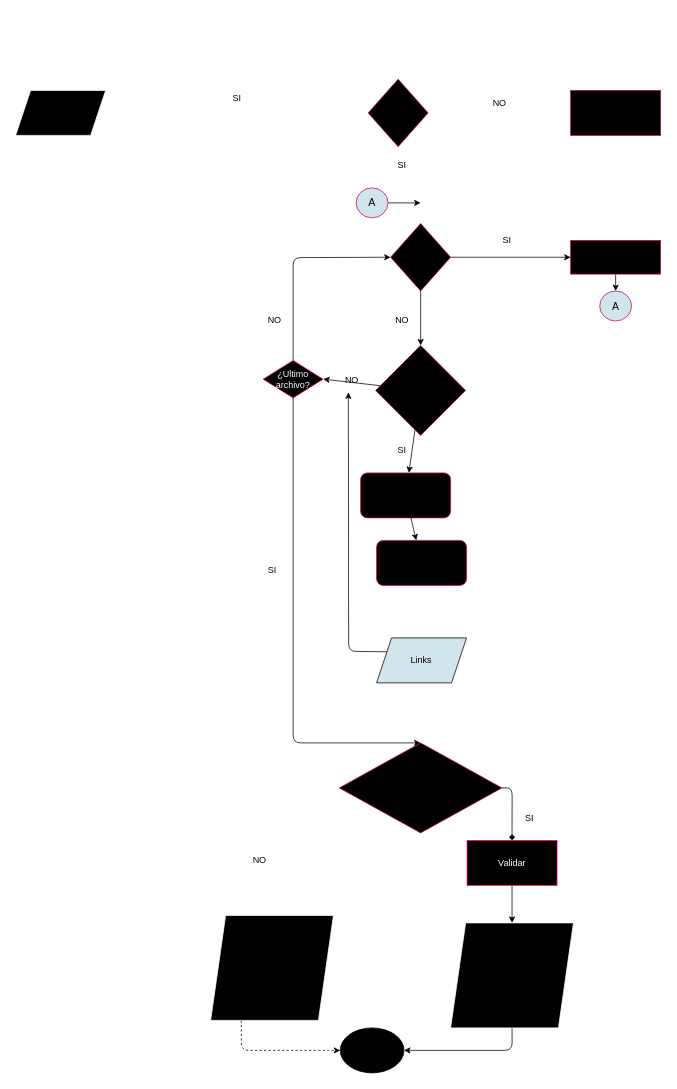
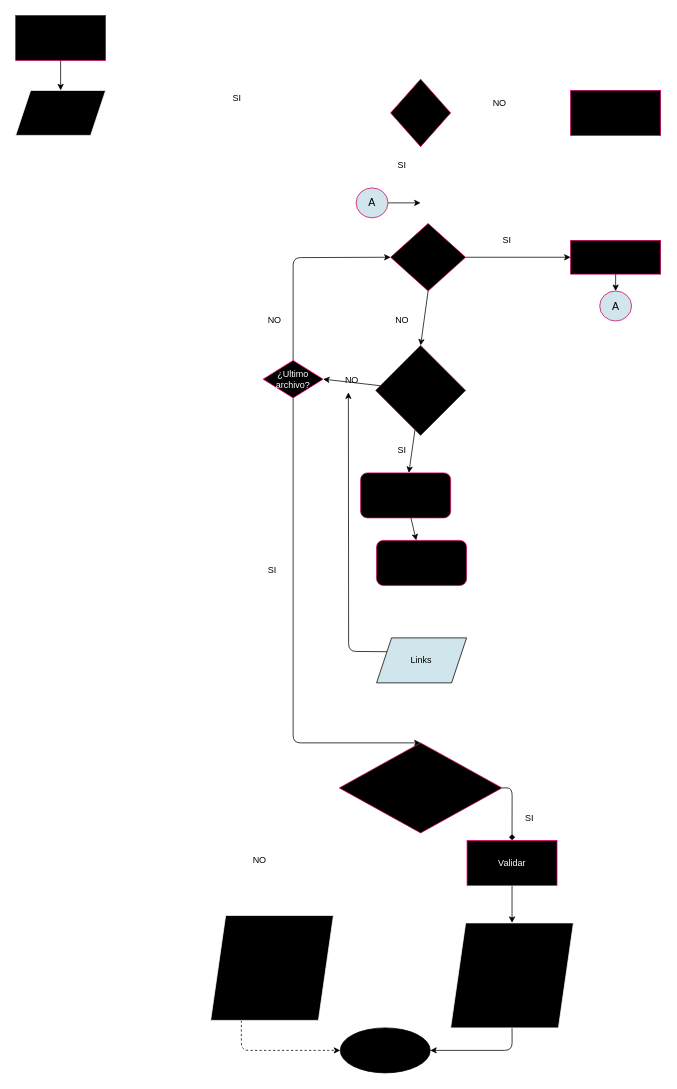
  <mxCell id="0" />
  <mxCell id="1" parent="0" />
  <mxCell id="2" style="edgeStyle=orthogonalEdgeStyle;html=1;exitX=1;exitY=0.5;exitDx=0;exitDy=0;entryX=0;entryY=0.5;entryDx=0;entryDy=0;fontSize=18;strokeColor=#FFFFFF;fillColor=#FFFFFF;" parent="1" source="4" target="6" edge="1"><mxGeometry relative="1" as="geometry" /></mxCell>
  <mxCell id="3" style="edgeStyle=orthogonalEdgeStyle;html=1;exitX=0.5;exitY=1;exitDx=0;exitDy=0;entryX=0.5;entryY=0;entryDx=0;entryDy=0;fontSize=18;strokeColor=#FFFFFF;fillColor=#FFFFFF;" parent="1" source="4" target="21" edge="1"><mxGeometry relative="1" as="geometry"><mxPoint x="530" y="330" as="targetPoint" /></mxGeometry></mxCell>
- <mxCell id="4" value="&lt;font style=&quot;font-size: 14px&quot;&gt;Ruta absoluta&lt;/font&gt;" style="rhombus;whiteSpace=wrap;html=1;fontSize=14;strokeColor=#CC0066;fillColor=#000000;" parent="1" vertex="1"><mxGeometry x="490" y="105" width="80" height="90" as="geometry" /></mxCell>
+ <mxCell id="4" value="&lt;font style=&quot;font-size: 14px&quot;&gt;Ruta absoluta&lt;/font&gt;" style="rhombus;whiteSpace=wrap;html=1;fontSize=14;strokeColor=#CC0066;fillColor=#000000;" parent="1" vertex="1"><mxGeometry x="520" y="105" width="80" height="90" as="geometry" /></mxCell>
  <mxCell id="5" style="edgeStyle=orthogonalEdgeStyle;html=1;exitX=0.5;exitY=0;exitDx=0;exitDy=0;fontSize=14;strokeColor=#FFFFFF;fillColor=#FFFFFF;entryX=0.5;entryY=0;entryDx=0;entryDy=0;" parent="1" source="6" target="4" edge="1"><mxGeometry relative="1" as="geometry"><mxPoint x="380" y="110" as="targetPoint" /><Array as="points"><mxPoint x="820" y="80" /><mxPoint x="560" y="80" /></Array></mxGeometry></mxCell>
  <mxCell id="6" value="&lt;span style=&quot;font-size: 12px&quot;&gt;Convertir a ruta&lt;/span&gt;&lt;br style=&quot;font-size: 12px&quot;&gt;&lt;span style=&quot;font-size: 12px&quot;&gt;&amp;nbsp;absoluta&lt;/span&gt;" style="whiteSpace=wrap;html=1;fontSize=14;strokeColor=#CC0066;fillColor=#000000;" parent="1" vertex="1"><mxGeometry x="760" y="120" width="120" height="60" as="geometry" /></mxCell>
  <mxCell id="7" style="edgeStyle=none;html=1;exitX=0.5;exitY=1;exitDx=0;exitDy=0;entryX=1;entryY=0.5;entryDx=0;entryDy=0;fontColor=#000000;" edge="1" parent="1" source="8" target="16"><mxGeometry relative="1" as="geometry"><Array as="points"><mxPoint x="682" y="1400" /></Array></mxGeometry></mxCell>
  <mxCell id="8" value="&lt;font style=&quot;font-size: 18px&quot;&gt;&lt;span&gt;&lt;i&gt;href,&lt;br&gt;text,&lt;br&gt;file&lt;br&gt;status,&lt;br&gt;&amp;nbsp;OK&lt;/i&gt;&lt;/span&gt;&lt;/font&gt;" style="shape=parallelogram;perimeter=parallelogramPerimeter;whiteSpace=wrap;html=1;fixedSize=1;fontSize=14;strokeColor=#FFFFFF;fillColor=#000000;fontStyle=1" parent="1" vertex="1"><mxGeometry x="600" y="1230" width="163.75" height="140" as="geometry" /></mxCell>
  <mxCell id="9" value="&lt;font style=&quot;font-size: 12px&quot;&gt;NO&lt;/font&gt;" style="text;html=1;align=center;verticalAlign=middle;resizable=0;points=[];autosize=1;strokeColor=none;fillColor=none;fontSize=18;" parent="1" vertex="1"><mxGeometry x="650" y="120" width="30" height="30" as="geometry" /></mxCell>
  <mxCell id="10" value="SI" style="text;html=1;align=center;verticalAlign=middle;resizable=0;points=[];autosize=1;strokeColor=none;fillColor=none;fontSize=12;" parent="1" vertex="1"><mxGeometry x="520" y="210" width="30" height="20" as="geometry" /></mxCell>
  <mxCell id="11" style="edgeStyle=orthogonalEdgeStyle;html=1;exitX=0.5;exitY=1;exitDx=0;exitDy=0;fontSize=14;strokeColor=#FFFFFF;fillColor=#FFFFFF;entryX=0;entryY=1;entryDx=0;entryDy=0;" parent="1" source="12" target="16" edge="1"><mxGeometry relative="1" as="geometry"><mxPoint x="340" y="1470" as="targetPoint" /><Array as="points"><mxPoint x="80" y="1421" /></Array></mxGeometry></mxCell>
  <mxCell id="12" value="Existe" style="shape=parallelogram;perimeter=parallelogramPerimeter;whiteSpace=wrap;html=1;fixedSize=1;fontSize=14;strokeColor=#FFFFFF;fillColor=#000000;" parent="1" vertex="1"><mxGeometry x="20" y="120" width="120" height="60" as="geometry" /></mxCell>
  <mxCell id="13" value="SI" style="text;html=1;align=center;verticalAlign=middle;resizable=0;points=[];autosize=1;strokeColor=none;fillColor=none;fontSize=12;" parent="1" vertex="1"><mxGeometry x="300" y="120" width="30" height="20" as="geometry" /></mxCell>
- <mxCell id="16" value="&lt;b&gt;&lt;font style=&quot;font-size: 24px&quot;&gt;Fin&lt;/font&gt;&lt;/b&gt;" style="ellipse;whiteSpace=wrap;html=1;fontSize=14;strokeColor=#000000;fillColor=#000000;" parent="1" vertex="1"><mxGeometry x="452.81" y="1370" width="85" height="60" as="geometry" /></mxCell>
+ <mxCell id="14" style="edgeStyle=none;html=1;exitX=0.5;exitY=1;exitDx=0;exitDy=0;entryX=0.5;entryY=0;entryDx=0;entryDy=0;fontColor=#FFFFFF;" edge="1" parent="1" source="15" target="12"><mxGeometry relative="1" as="geometry" /></mxCell>
+ <mxCell id="15" value="&lt;font style=&quot;font-size: 14px&quot;&gt;Ingreso de ruta&lt;/font&gt;" style="whiteSpace=wrap;html=1;fontSize=24;strokeColor=#CC0066;fillColor=#000000;" parent="1" vertex="1"><mxGeometry x="20" y="20" width="120" height="60" as="geometry" /></mxCell>
+ <mxCell id="16" value="&lt;b&gt;&lt;font style=&quot;font-size: 24px&quot;&gt;Fin&lt;/font&gt;&lt;/b&gt;" style="ellipse;whiteSpace=wrap;html=1;fontSize=14;strokeColor=#000000;fillColor=#000000;" parent="1" vertex="1"><mxGeometry x="452.81" y="1370" width="120" height="60" as="geometry" /></mxCell>
  <mxCell id="17" value="" style="edgeStyle=none;html=1;fontColor=#FFFFFF;" edge="1" parent="1" source="19" target="35"><mxGeometry relative="1" as="geometry" /></mxCell>
  <mxCell id="18" value="" style="edgeStyle=none;html=1;fontColor=#000000;entryX=1;entryY=0.5;entryDx=0;entryDy=0;" edge="1" parent="1" source="19" target="48"><mxGeometry relative="1" as="geometry"><mxPoint x="420" y="520" as="targetPoint" /></mxGeometry></mxCell>
  <mxCell id="19" value="&lt;span&gt;Ruta md&lt;/span&gt;" style="rhombus;whiteSpace=wrap;html=1;fontSize=14;strokeColor=#CC0066;fillColor=#000000;" parent="1" vertex="1"><mxGeometry x="500" y="460" width="120" height="120" as="geometry" /></mxCell>
  <mxCell id="20" value="" style="edgeStyle=none;html=1;fontColor=#FFFFFF;" edge="1" parent="1" source="21"><mxGeometry relative="1" as="geometry"><mxPoint x="760" y="342.5" as="targetPoint" /></mxGeometry></mxCell>
- <mxCell id="21" value="&lt;span style=&quot;font-size: 12px&quot;&gt;Directorio&lt;/span&gt;" style="rhombus;whiteSpace=wrap;html=1;fontSize=14;strokeColor=#CC0066;fillColor=#000000;" parent="1" vertex="1"><mxGeometry x="520" y="297.5" width="80" height="90" as="geometry" /></mxCell>
+ <mxCell id="21" value="&lt;span style=&quot;font-size: 12px&quot;&gt;Directorio&lt;/span&gt;" style="rhombus;whiteSpace=wrap;html=1;fontSize=14;strokeColor=#CC0066;fillColor=#000000;" parent="1" vertex="1"><mxGeometry x="520" y="297.5" width="100" height="90" as="geometry" /></mxCell>
  <mxCell id="22" style="edgeStyle=orthogonalEdgeStyle;html=1;exitX=0;exitY=0.5;exitDx=0;exitDy=0;entryX=0.5;entryY=0;entryDx=0;entryDy=0;fontSize=14;strokeColor=#FFFFFF;fillColor=#FFFFFF;endArrow=diamond;" parent="1" source="24" target="27" edge="1"><mxGeometry relative="1" as="geometry" /></mxCell>
  <mxCell id="23" style="edgeStyle=none;html=1;entryX=0.5;entryY=0;entryDx=0;entryDy=0;fontColor=#000000;exitX=1;exitY=0.5;exitDx=0;exitDy=0;endArrow=diamond;" edge="1" parent="1" source="24" target="42"><mxGeometry relative="1" as="geometry"><mxPoint x="680" y="940" as="sourcePoint" /><Array as="points"><mxPoint x="682" y="1050" /></Array></mxGeometry></mxCell>
  <mxCell id="24" value="¿validate?" style="rhombus;whiteSpace=wrap;html=1;fontSize=14;fillColor=#000000;strokeColor=#CC0066;" parent="1" vertex="1"><mxGeometry x="451.56" y="990" width="216.87" height="120" as="geometry" /></mxCell>
  <mxCell id="25" value="SI" style="text;html=1;align=center;verticalAlign=middle;resizable=0;points=[];autosize=1;strokeColor=none;fillColor=none;fontSize=12;" parent="1" vertex="1"><mxGeometry x="690" y="1080" width="30" height="20" as="geometry" /></mxCell>
  <mxCell id="26" style="edgeStyle=none;html=1;exitX=0.25;exitY=1;exitDx=0;exitDy=0;entryX=0;entryY=0.5;entryDx=0;entryDy=0;fontColor=#000000;dashed=1;" edge="1" parent="1" source="27" target="16"><mxGeometry relative="1" as="geometry"><Array as="points"><mxPoint x="321" y="1400" /><mxPoint x="430" y="1400" /></Array></mxGeometry></mxCell>
  <mxCell id="27" value="&lt;font style=&quot;font-size: 18px&quot;&gt;&lt;b&gt;&lt;i&gt;href,&lt;br&gt;text,&lt;br&gt;file&lt;br&gt;&lt;/i&gt;&lt;/b&gt;&lt;/font&gt;" style="shape=parallelogram;perimeter=parallelogramPerimeter;whiteSpace=wrap;html=1;fixedSize=1;fontSize=14;strokeColor=#FFFFFF;fillColor=#000000;" parent="1" vertex="1"><mxGeometry x="280.01" y="1220" width="163.75" height="140" as="geometry" /></mxCell>
  <mxCell id="28" value="&lt;font style=&quot;font-size: 12px&quot;&gt;NO&lt;/font&gt;" style="text;html=1;align=center;verticalAlign=middle;resizable=0;points=[];autosize=1;strokeColor=none;fillColor=none;fontSize=18;" parent="1" vertex="1"><mxGeometry x="330" y="1130" width="30" height="30" as="geometry" /></mxCell>
  <mxCell id="29" style="edgeStyle=none;html=1;exitX=0.5;exitY=1;exitDx=0;exitDy=0;entryX=0.5;entryY=0;entryDx=0;entryDy=0;fontColor=#FFFFFF;" edge="1" parent="1" source="21" target="19"><mxGeometry relative="1" as="geometry"><mxPoint x="450" y="510" as="sourcePoint" /></mxGeometry></mxCell>
  <mxCell id="30" value="SI" style="text;html=1;align=center;verticalAlign=middle;resizable=0;points=[];autosize=1;strokeColor=none;fillColor=none;fontSize=12;" vertex="1" parent="1"><mxGeometry x="660" y="310" width="30" height="20" as="geometry" /></mxCell>
  <mxCell id="31" style="edgeStyle=none;html=1;exitX=0.5;exitY=1;exitDx=0;exitDy=0;entryX=0.5;entryY=0;entryDx=0;entryDy=0;fontColor=#000000;" edge="1" parent="1" target="38"><mxGeometry relative="1" as="geometry"><mxPoint x="820" y="365" as="sourcePoint" /></mxGeometry></mxCell>
  <mxCell id="32" value="Recorrer archivos" style="whiteSpace=wrap;html=1;fontSize=14;fillColor=#000000;strokeColor=#CC0066;" vertex="1" parent="1"><mxGeometry x="760" y="320" width="120" height="45" as="geometry" /></mxCell>
  <mxCell id="33" value="&lt;font style=&quot;font-size: 12px&quot;&gt;NO&lt;/font&gt;" style="text;html=1;align=center;verticalAlign=middle;resizable=0;points=[];autosize=1;strokeColor=none;fillColor=none;fontSize=18;" vertex="1" parent="1"><mxGeometry x="520" y="410" width="30" height="30" as="geometry" /></mxCell>
  <mxCell id="34" value="" style="edgeStyle=none;html=1;fontColor=#000000;" edge="1" parent="1" source="35" target="43"><mxGeometry relative="1" as="geometry" /></mxCell>
  <mxCell id="35" value="Buscar links" style="rounded=1;whiteSpace=wrap;html=1;fontSize=14;fillColor=#000000;strokeColor=#CC0066;" vertex="1" parent="1"><mxGeometry x="480" y="630" width="120" height="60" as="geometry" /></mxCell>
  <mxCell id="36" style="edgeStyle=none;html=1;exitX=1;exitY=0.5;exitDx=0;exitDy=0;fontColor=#000000;" edge="1" parent="1" source="37"><mxGeometry relative="1" as="geometry"><mxPoint x="560" y="270" as="targetPoint" /></mxGeometry></mxCell>
  <mxCell id="37" value="&lt;font color=&quot;#000000&quot;&gt;A&lt;/font&gt;" style="ellipse;whiteSpace=wrap;html=1;fontSize=14;fillColor=#D0E5EC;strokeColor=#CC0066;" vertex="1" parent="1"><mxGeometry x="474" y="250" width="42.5" height="40" as="geometry" /></mxCell>
  <mxCell id="38" value="&lt;font color=&quot;#000000&quot;&gt;A&lt;/font&gt;" style="ellipse;whiteSpace=wrap;html=1;fontSize=14;fillColor=#D0E5EC;strokeColor=#CC0066;" vertex="1" parent="1"><mxGeometry x="798.75" y="387.5" width="42.5" height="40" as="geometry" /></mxCell>
  <mxCell id="39" style="edgeStyle=none;html=1;exitX=0;exitY=0.25;exitDx=0;exitDy=0;entryX=0.362;entryY=1.089;entryDx=0;entryDy=0;entryPerimeter=0;fontColor=#000000;" edge="1" parent="1" source="40" target="45"><mxGeometry relative="1" as="geometry"><Array as="points"><mxPoint x="464" y="868" /></Array></mxGeometry></mxCell>
  <mxCell id="40" value="Links" style="shape=parallelogram;perimeter=parallelogramPerimeter;whiteSpace=wrap;html=1;fixedSize=1;fontColor=#000000;fillColor=#D0E5EC;" vertex="1" parent="1"><mxGeometry x="501.25" y="850" width="120" height="60" as="geometry" /></mxCell>
  <mxCell id="41" style="edgeStyle=none;html=1;exitX=0.5;exitY=1;exitDx=0;exitDy=0;entryX=0.5;entryY=0;entryDx=0;entryDy=0;fontColor=#000000;" edge="1" parent="1" source="42" target="8"><mxGeometry relative="1" as="geometry" /></mxCell>
  <mxCell id="42" value="&lt;font color=&quot;#ffffff&quot;&gt;Validar&lt;/font&gt;" style="whiteSpace=wrap;html=1;fontColor=#000000;fillColor=#000000;strokeColor=#FF0080;" vertex="1" parent="1"><mxGeometry x="621.88" y="1120" width="120" height="60" as="geometry" /></mxCell>
  <mxCell id="43" value="Guardar links encontrados" style="whiteSpace=wrap;html=1;fontSize=14;fillColor=#000000;strokeColor=#CC0066;rounded=1;" vertex="1" parent="1"><mxGeometry x="501.25" y="720" width="120" height="60" as="geometry" /></mxCell>
  <mxCell id="44" value="SI" style="text;html=1;align=center;verticalAlign=middle;resizable=0;points=[];autosize=1;strokeColor=none;fillColor=none;fontSize=12;" vertex="1" parent="1"><mxGeometry x="520" y="590" width="30" height="20" as="geometry" /></mxCell>
  <mxCell id="45" value="&lt;font style=&quot;font-size: 12px&quot;&gt;NO&lt;/font&gt;" style="text;html=1;align=center;verticalAlign=middle;resizable=0;points=[];autosize=1;strokeColor=none;fillColor=none;fontSize=18;" vertex="1" parent="1"><mxGeometry x="452.81" y="490" width="30" height="30" as="geometry" /></mxCell>
  <mxCell id="46" style="edgeStyle=none;html=1;exitX=0.5;exitY=0;exitDx=0;exitDy=0;entryX=0;entryY=0.5;entryDx=0;entryDy=0;fontColor=#000000;" edge="1" parent="1" source="48" target="21"><mxGeometry relative="1" as="geometry"><Array as="points"><mxPoint x="390" y="343" /></Array></mxGeometry></mxCell>
  <mxCell id="47" style="edgeStyle=none;html=1;exitX=0.5;exitY=1;exitDx=0;exitDy=0;fontColor=#000000;entryX=0.5;entryY=0;entryDx=0;entryDy=0;" edge="1" parent="1" source="48" target="24"><mxGeometry relative="1" as="geometry"><mxPoint x="560" y="960" as="targetPoint" /><Array as="points"><mxPoint x="390" y="990" /></Array></mxGeometry></mxCell>
  <mxCell id="48" value="&lt;font color=&quot;#ffffff&quot;&gt;¿Ultimo archivo?&lt;/font&gt;" style="rhombus;whiteSpace=wrap;html=1;fontColor=#000000;fillColor=#000000;strokeColor=#FF0080;" vertex="1" parent="1"><mxGeometry x="350" y="480" width="80" height="50" as="geometry" /></mxCell>
  <mxCell id="49" value="SI" style="text;html=1;align=center;verticalAlign=middle;resizable=0;points=[];autosize=1;strokeColor=none;fillColor=none;fontSize=12;" vertex="1" parent="1"><mxGeometry x="346.88" y="750" width="30" height="20" as="geometry" /></mxCell>
  <mxCell id="50" value="&lt;font style=&quot;font-size: 12px&quot;&gt;NO&lt;/font&gt;" style="text;html=1;align=center;verticalAlign=middle;resizable=0;points=[];autosize=1;strokeColor=none;fillColor=none;fontSize=18;" vertex="1" parent="1"><mxGeometry x="350" y="410" width="30" height="30" as="geometry" /></mxCell>
